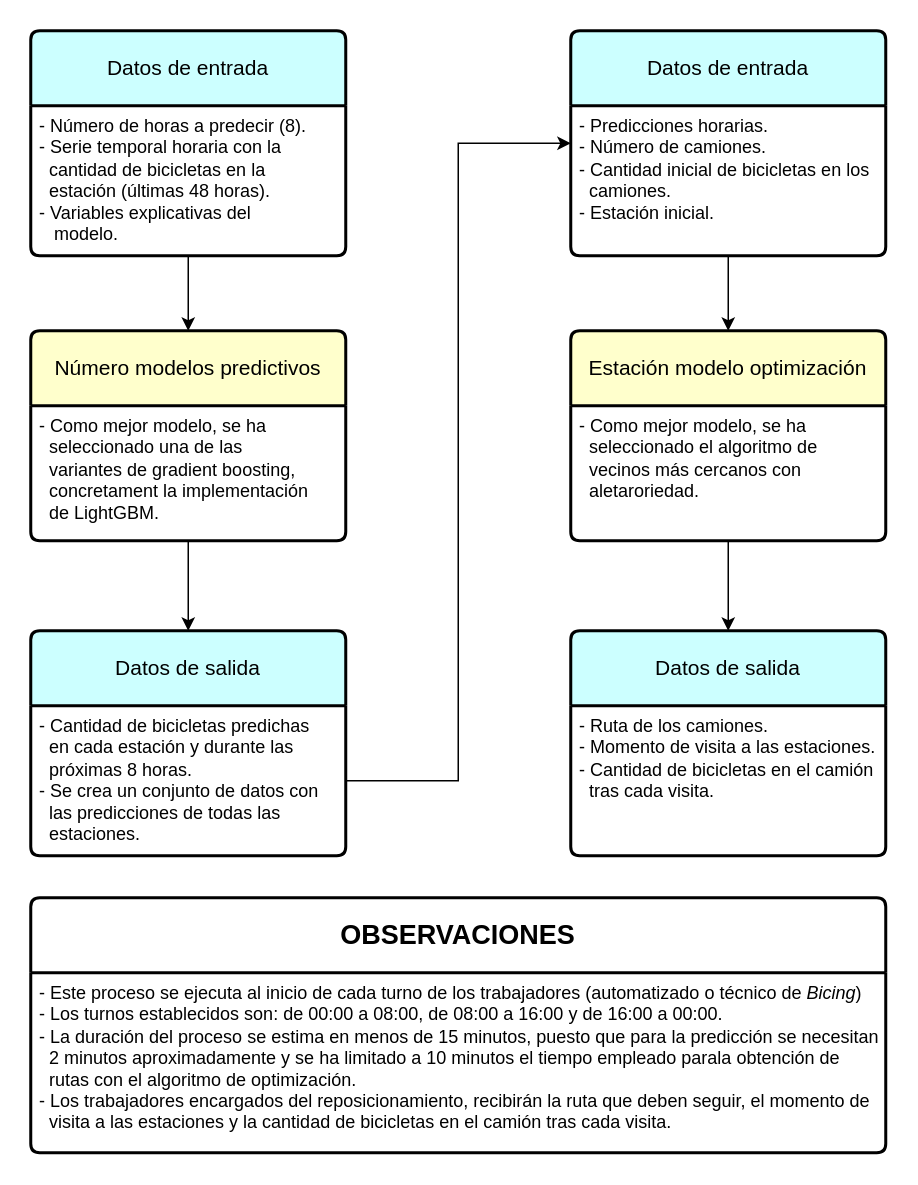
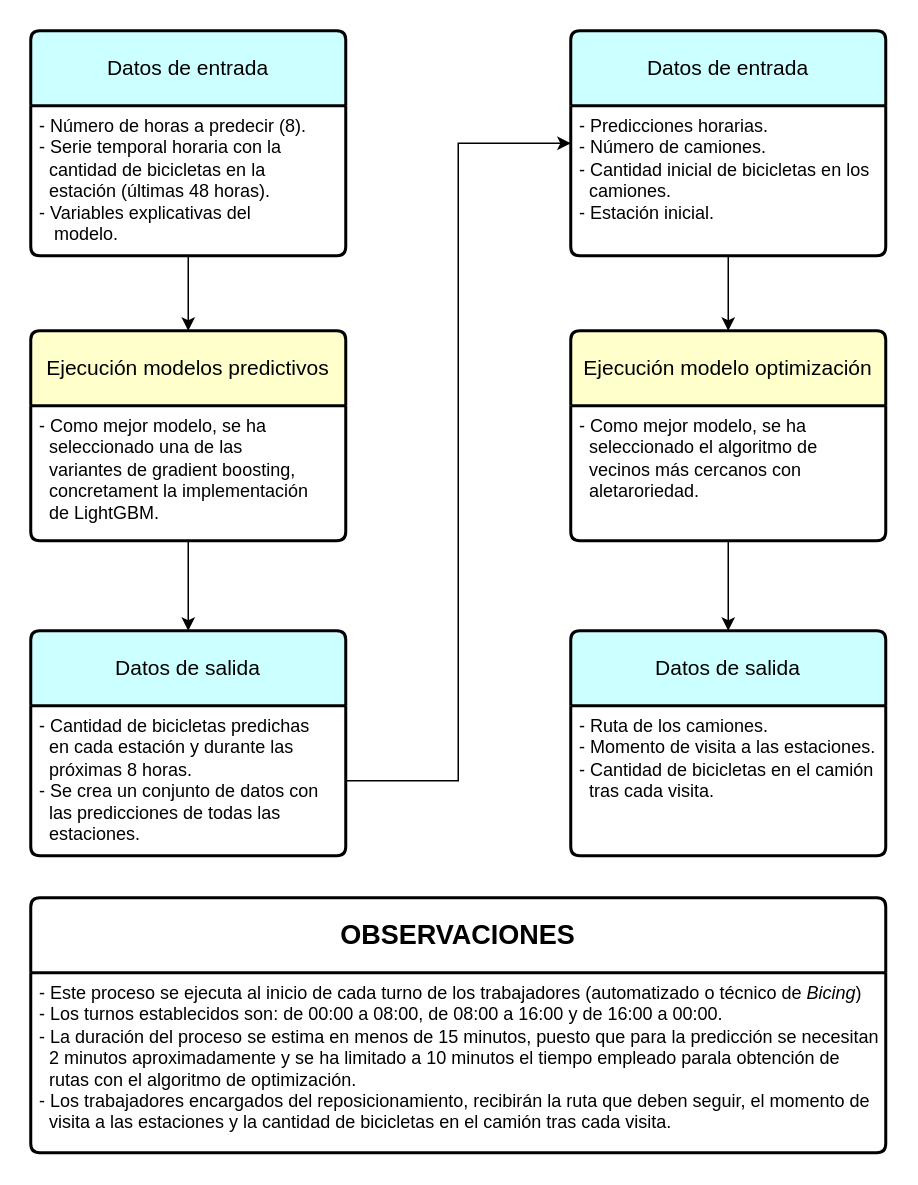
  <mxCell id="0" />
  <mxCell id="1" parent="0" />
- <mxCell id="2" value="Número modelos predictivos" style="swimlane;childLayout=stackLayout;horizontal=1;startSize=50;horizontalStack=0;rounded=1;fontSize=14;fontStyle=0;strokeWidth=2;resizeParent=0;resizeLast=1;shadow=0;dashed=0;align=center;arcSize=4;whiteSpace=wrap;html=1;fillColor=#FFFFCC;" parent="1" vertex="1"><mxGeometry x="20" y="220" width="210" height="140" as="geometry"><mxRectangle x="300" y="-2330" width="150" height="50" as="alternateBounds" /></mxGeometry></mxCell>
+ <mxCell id="2" value="Ejecución modelos predictivos" style="swimlane;childLayout=stackLayout;horizontal=1;startSize=50;horizontalStack=0;rounded=1;fontSize=14;fontStyle=0;strokeWidth=2;resizeParent=0;resizeLast=1;shadow=0;dashed=0;align=center;arcSize=4;whiteSpace=wrap;html=1;fillColor=#FFFFCC;" parent="1" vertex="1"><mxGeometry x="20" y="220" width="210" height="140" as="geometry"><mxRectangle x="300" y="-2330" width="150" height="50" as="alternateBounds" /></mxGeometry></mxCell>
  <mxCell id="3" value="- Como mejor modelo, se ha&amp;nbsp;&lt;div&gt;&amp;nbsp; seleccionado una de las&amp;nbsp;&lt;div&gt;&amp;nbsp; variantes de gradient boosting,&lt;/div&gt;&lt;div&gt;&amp;nbsp; concretament la implementación&amp;nbsp;&lt;/div&gt;&lt;div&gt;&amp;nbsp; de LightGBM.&lt;/div&gt;&lt;/div&gt;" style="align=left;strokeColor=none;fillColor=none;spacingLeft=4;fontSize=12;verticalAlign=top;resizable=0;rotatable=0;part=1;html=1;" parent="2" vertex="1"><mxGeometry y="50" width="210" height="90" as="geometry" /></mxCell>
  <mxCell id="4" value="Datos de entrada" style="swimlane;childLayout=stackLayout;horizontal=1;startSize=50;horizontalStack=0;rounded=1;fontSize=14;fontStyle=0;strokeWidth=2;resizeParent=0;resizeLast=1;shadow=0;dashed=0;align=center;arcSize=4;whiteSpace=wrap;html=1;fillColor=#CCFFFF;" parent="1" vertex="1"><mxGeometry x="20" y="20" width="210" height="150" as="geometry"><mxRectangle x="300" y="-2330" width="150" height="50" as="alternateBounds" /></mxGeometry></mxCell>
  <mxCell id="5" value="- Número de horas a predecir (8).&lt;div&gt;- Serie temporal horaria con la&amp;nbsp;&lt;/div&gt;&lt;div&gt;&amp;nbsp; cantidad de bicicletas en la&amp;nbsp;&lt;/div&gt;&lt;div&gt;&amp;nbsp; estación (últimas 48 horas).&lt;/div&gt;&lt;div&gt;- Variables explicativas del&lt;/div&gt;&lt;div&gt;&amp;nbsp; &amp;nbsp;modelo.&lt;/div&gt;" style="align=left;strokeColor=none;fillColor=none;spacingLeft=4;fontSize=12;verticalAlign=top;resizable=0;rotatable=0;part=1;html=1;" parent="4" vertex="1"><mxGeometry y="50" width="210" height="100" as="geometry" /></mxCell>
  <mxCell id="6" value="Datos de salida" style="swimlane;childLayout=stackLayout;horizontal=1;startSize=50;horizontalStack=0;rounded=1;fontSize=14;fontStyle=0;strokeWidth=2;resizeParent=0;resizeLast=1;shadow=0;dashed=0;align=center;arcSize=4;whiteSpace=wrap;html=1;fillColor=#CCFFFF;" parent="1" vertex="1"><mxGeometry x="20" y="420" width="210" height="150" as="geometry"><mxRectangle x="300" y="-2330" width="150" height="50" as="alternateBounds" /></mxGeometry></mxCell>
  <mxCell id="7" value="- Cantidad de bicicletas predichas&amp;nbsp;&lt;div&gt;&amp;nbsp; en cada estación y durante las&amp;nbsp;&lt;/div&gt;&lt;div&gt;&amp;nbsp; próximas 8 horas.&lt;/div&gt;&lt;div&gt;- Se crea un conjunto de datos con&lt;/div&gt;&lt;div&gt;&amp;nbsp; las predicciones de todas las&amp;nbsp;&lt;/div&gt;&lt;div&gt;&amp;nbsp; estaciones.&lt;/div&gt;" style="align=left;strokeColor=none;fillColor=none;spacingLeft=4;fontSize=12;verticalAlign=top;resizable=0;rotatable=0;part=1;html=1;" parent="6" vertex="1"><mxGeometry y="50" width="210" height="100" as="geometry" /></mxCell>
  <mxCell id="8" style="edgeStyle=orthogonalEdgeStyle;rounded=0;orthogonalLoop=1;jettySize=auto;html=1;exitX=0.5;exitY=1;exitDx=0;exitDy=0;entryX=0.5;entryY=0;entryDx=0;entryDy=0;" parent="1" source="5" target="2" edge="1"><mxGeometry relative="1" as="geometry" /></mxCell>
  <mxCell id="9" value="Datos de entrada" style="swimlane;childLayout=stackLayout;horizontal=1;startSize=50;horizontalStack=0;rounded=1;fontSize=14;fontStyle=0;strokeWidth=2;resizeParent=0;resizeLast=1;shadow=0;dashed=0;align=center;arcSize=4;whiteSpace=wrap;html=1;fillColor=#CCFFFF;" parent="1" vertex="1"><mxGeometry x="380" y="20" width="210" height="150" as="geometry"><mxRectangle x="300" y="-2330" width="150" height="50" as="alternateBounds" /></mxGeometry></mxCell>
  <mxCell id="10" value="- Predicciones horarias.&lt;div&gt;- Número de camiones.&lt;/div&gt;&lt;div&gt;- Cantidad inicial de bicicletas en los&lt;/div&gt;&lt;div&gt;&amp;nbsp; camiones.&lt;/div&gt;&lt;div&gt;- Estación inicial.&lt;/div&gt;" style="align=left;strokeColor=none;fillColor=none;spacingLeft=4;fontSize=12;verticalAlign=top;resizable=0;rotatable=0;part=1;html=1;" parent="9" vertex="1"><mxGeometry y="50" width="210" height="100" as="geometry" /></mxCell>
  <mxCell id="11" style="edgeStyle=orthogonalEdgeStyle;rounded=0;orthogonalLoop=1;jettySize=auto;html=1;entryX=0;entryY=0.5;entryDx=0;entryDy=0;" parent="1" source="7" target="9" edge="1"><mxGeometry relative="1" as="geometry" /></mxCell>
- <mxCell id="12" value="Estación modelo optimización" style="swimlane;childLayout=stackLayout;horizontal=1;startSize=50;horizontalStack=0;rounded=1;fontSize=14;fontStyle=0;strokeWidth=2;resizeParent=0;resizeLast=1;shadow=0;dashed=0;align=center;arcSize=4;whiteSpace=wrap;html=1;fillColor=#FFFFCC;" parent="1" vertex="1"><mxGeometry x="380" y="220" width="210" height="140" as="geometry"><mxRectangle x="300" y="-2330" width="150" height="50" as="alternateBounds" /></mxGeometry></mxCell>
+ <mxCell id="12" value="Ejecución modelo optimización" style="swimlane;childLayout=stackLayout;horizontal=1;startSize=50;horizontalStack=0;rounded=1;fontSize=14;fontStyle=0;strokeWidth=2;resizeParent=0;resizeLast=1;shadow=0;dashed=0;align=center;arcSize=4;whiteSpace=wrap;html=1;fillColor=#FFFFCC;" parent="1" vertex="1"><mxGeometry x="380" y="220" width="210" height="140" as="geometry"><mxRectangle x="300" y="-2330" width="150" height="50" as="alternateBounds" /></mxGeometry></mxCell>
  <mxCell id="13" value="- Como mejor modelo, se ha&lt;div&gt;&amp;nbsp; seleccionado el algoritmo de&lt;div&gt;&amp;nbsp; vecinos más cercanos con&amp;nbsp;&lt;/div&gt;&lt;div&gt;&amp;nbsp; aletaroriedad.&lt;/div&gt;&lt;div&gt;&lt;br&gt;&lt;/div&gt;&lt;/div&gt;" style="align=left;strokeColor=none;fillColor=none;spacingLeft=4;fontSize=12;verticalAlign=top;resizable=0;rotatable=0;part=1;html=1;" parent="12" vertex="1"><mxGeometry y="50" width="210" height="90" as="geometry" /></mxCell>
  <mxCell id="14" style="edgeStyle=orthogonalEdgeStyle;rounded=0;orthogonalLoop=1;jettySize=auto;html=1;entryX=0.5;entryY=0;entryDx=0;entryDy=0;" parent="1" source="3" target="6" edge="1"><mxGeometry relative="1" as="geometry" /></mxCell>
  <mxCell id="15" style="edgeStyle=orthogonalEdgeStyle;rounded=0;orthogonalLoop=1;jettySize=auto;html=1;exitX=0.5;exitY=1;exitDx=0;exitDy=0;entryX=0.5;entryY=0;entryDx=0;entryDy=0;" parent="1" source="10" target="12" edge="1"><mxGeometry relative="1" as="geometry" /></mxCell>
  <mxCell id="16" value="Datos de salida" style="swimlane;childLayout=stackLayout;horizontal=1;startSize=50;horizontalStack=0;rounded=1;fontSize=14;fontStyle=0;strokeWidth=2;resizeParent=0;resizeLast=1;shadow=0;dashed=0;align=center;arcSize=4;whiteSpace=wrap;html=1;fillColor=#CCFFFF;" parent="1" vertex="1"><mxGeometry x="380" y="420" width="210" height="150" as="geometry"><mxRectangle x="300" y="-2330" width="150" height="50" as="alternateBounds" /></mxGeometry></mxCell>
  <mxCell id="17" value="- Ruta de los camiones.&lt;div&gt;- Momento de visita a las estaciones.&lt;/div&gt;&lt;div&gt;- Cantidad de bicicletas en el camión&lt;/div&gt;&lt;div&gt;&amp;nbsp; tras cada visita.&lt;/div&gt;" style="align=left;strokeColor=none;fillColor=none;spacingLeft=4;fontSize=12;verticalAlign=top;resizable=0;rotatable=0;part=1;html=1;" parent="16" vertex="1"><mxGeometry y="50" width="210" height="100" as="geometry" /></mxCell>
  <mxCell id="18" style="edgeStyle=orthogonalEdgeStyle;rounded=0;orthogonalLoop=1;jettySize=auto;html=1;exitX=0.5;exitY=1;exitDx=0;exitDy=0;entryX=0.5;entryY=0;entryDx=0;entryDy=0;" parent="1" source="13" target="16" edge="1"><mxGeometry relative="1" as="geometry" /></mxCell>
  <mxCell id="19" value="&lt;b&gt;&lt;font style=&quot;font-size: 18px;&quot;&gt;OBSERVACIONES&lt;/font&gt;&lt;/b&gt;" style="swimlane;childLayout=stackLayout;horizontal=1;startSize=50;horizontalStack=0;rounded=1;fontSize=14;fontStyle=0;strokeWidth=2;resizeParent=0;resizeLast=1;shadow=0;dashed=0;align=center;arcSize=4;whiteSpace=wrap;html=1;fillColor=none;" vertex="1" parent="1"><mxGeometry x="20" y="598" width="570" height="170" as="geometry"><mxRectangle x="300" y="-2330" width="150" height="50" as="alternateBounds" /></mxGeometry></mxCell>
  <mxCell id="20" value="- Este proceso se ejecuta al inicio de cada turno de los trabajadores (automatizado o técnico de &lt;i&gt;Bicing&lt;/i&gt;)&amp;nbsp;&lt;div&gt;- Los turnos establecidos son: de 00:00 a 08:00, de 08:00 a 16:00 y de 16:00 a 00:00.&lt;/div&gt;&lt;div&gt;- La duración del proceso se estima en menos de 15 minutos, puesto que para la predicción se necesitan&lt;/div&gt;&lt;div&gt;&amp;nbsp; 2 minutos aproximadamente y se ha limitado a 10 minutos el tiempo empleado parala obtención de&amp;nbsp;&lt;/div&gt;&lt;div&gt;&amp;nbsp; rutas con el algoritmo de&amp;nbsp;&lt;span style=&quot;background-color: initial;&quot;&gt;optimización.&lt;/span&gt;&lt;/div&gt;&lt;div&gt;&lt;span style=&quot;background-color: initial;&quot;&gt;- Los trabajadores encargados del reposicionamiento, recibirán la ruta que deben seguir, el momento de&amp;nbsp;&lt;/span&gt;&lt;/div&gt;&lt;div&gt;&lt;span style=&quot;background-color: initial;&quot;&gt;&amp;nbsp; visita a las estaciones y la cantidad&amp;nbsp;&lt;/span&gt;&lt;span style=&quot;background-color: initial;&quot;&gt;de bicicletas en el camión tras cada visita.&lt;/span&gt;&lt;/div&gt;&lt;div&gt;&lt;span style=&quot;background-color: initial;&quot;&gt;&lt;br&gt;&lt;/span&gt;&lt;/div&gt;" style="align=left;strokeColor=none;fillColor=none;spacingLeft=4;fontSize=12;verticalAlign=top;resizable=0;rotatable=0;part=1;html=1;" vertex="1" parent="19"><mxGeometry y="50" width="570" height="120" as="geometry" /></mxCell>
